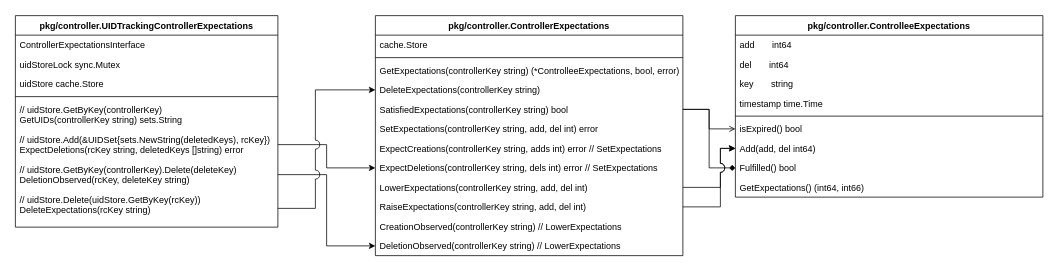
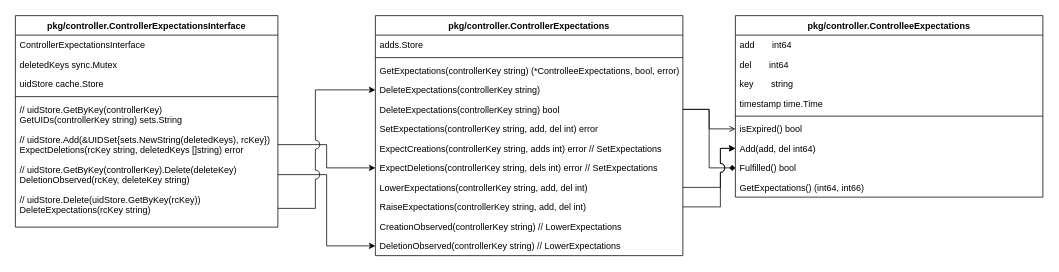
  <mxCell id="0" />
  <mxCell id="1" parent="0" />
- <mxCell id="2" value="pkg/controller.UIDTrackingControllerExpectations" style="swimlane;fontStyle=1;align=center;verticalAlign=top;childLayout=stackLayout;horizontal=1;startSize=26;horizontalStack=0;resizeParent=1;resizeParentMax=0;resizeLast=0;collapsible=1;marginBottom=0;" vertex="1" parent="1"><mxGeometry x="20" y="20" width="350" height="282" as="geometry" /></mxCell>
+ <mxCell id="2" value="pkg/controller.ControllerExpectationsInterface" style="swimlane;fontStyle=1;align=center;verticalAlign=top;childLayout=stackLayout;horizontal=1;startSize=26;horizontalStack=0;resizeParent=1;resizeParentMax=0;resizeLast=0;collapsible=1;marginBottom=0;" vertex="1" parent="1"><mxGeometry x="20" y="20" width="350" height="282" as="geometry" /></mxCell>
  <mxCell id="3" value="ControllerExpectationsInterface" style="text;strokeColor=none;fillColor=none;align=left;verticalAlign=top;spacingLeft=4;spacingRight=4;overflow=hidden;rotatable=0;points=[[0,0.5],[1,0.5]];portConstraint=eastwest;" vertex="1" parent="2"><mxGeometry y="26" width="350" height="26" as="geometry" /></mxCell>
- <mxCell id="4" value="uidStoreLock sync.Mutex" style="text;strokeColor=none;fillColor=none;align=left;verticalAlign=top;spacingLeft=4;spacingRight=4;overflow=hidden;rotatable=0;points=[[0,0.5],[1,0.5]];portConstraint=eastwest;" vertex="1" parent="2"><mxGeometry y="52" width="350" height="26" as="geometry" /></mxCell>
+ <mxCell id="4" value="deletedKeys sync.Mutex" style="text;strokeColor=none;fillColor=none;align=left;verticalAlign=top;spacingLeft=4;spacingRight=4;overflow=hidden;rotatable=0;points=[[0,0.5],[1,0.5]];portConstraint=eastwest;" vertex="1" parent="2"><mxGeometry y="52" width="350" height="26" as="geometry" /></mxCell>
  <mxCell id="5" value="uidStore cache.Store" style="text;strokeColor=none;fillColor=none;align=left;verticalAlign=top;spacingLeft=4;spacingRight=4;overflow=hidden;rotatable=0;points=[[0,0.5],[1,0.5]];portConstraint=eastwest;" vertex="1" parent="2"><mxGeometry y="78" width="350" height="26" as="geometry" /></mxCell>
  <mxCell id="6" value="" style="line;strokeWidth=1;fillColor=none;align=left;verticalAlign=middle;spacingTop=-1;spacingLeft=3;spacingRight=3;rotatable=0;labelPosition=right;points=[];portConstraint=eastwest;" vertex="1" parent="2"><mxGeometry y="104" width="350" height="8" as="geometry" /></mxCell>
  <mxCell id="7" value="// uidStore.GetByKey(controllerKey)&#10;GetUIDs(controllerKey string) sets.String" style="text;strokeColor=none;fillColor=none;align=left;verticalAlign=top;spacingLeft=4;spacingRight=4;overflow=hidden;rotatable=0;points=[[0,0.5],[1,0.5]];portConstraint=eastwest;" vertex="1" parent="2"><mxGeometry y="112" width="350" height="40" as="geometry" /></mxCell>
  <mxCell id="8" value="// uidStore.Add(&amp;UIDSet{sets.NewString(deletedKeys), rcKey})&#10;ExpectDeletions(rcKey string, deletedKeys []string) error" style="text;strokeColor=none;fillColor=none;align=left;verticalAlign=top;spacingLeft=4;spacingRight=4;overflow=hidden;rotatable=0;points=[[0,0.5],[1,0.5]];portConstraint=eastwest;" vertex="1" parent="2"><mxGeometry y="152" width="350" height="40" as="geometry" /></mxCell>
  <mxCell id="9" value="// uidStore.GetByKey(controllerKey).Delete(deleteKey)&#10;DeletionObserved(rcKey, deleteKey string)" style="text;strokeColor=none;fillColor=none;align=left;verticalAlign=top;spacingLeft=4;spacingRight=4;overflow=hidden;rotatable=0;points=[[0,0.5],[1,0.5]];portConstraint=eastwest;" vertex="1" parent="2"><mxGeometry y="192" width="350" height="40" as="geometry" /></mxCell>
  <mxCell id="10" value="// uidStore.Delete(uidStore.GetByKey(rcKey))&#10;DeleteExpectations(rcKey string)" style="text;strokeColor=none;fillColor=none;align=left;verticalAlign=top;spacingLeft=4;spacingRight=4;overflow=hidden;rotatable=0;points=[[0,0.5],[1,0.5]];portConstraint=eastwest;" vertex="1" parent="2"><mxGeometry y="232" width="350" height="50" as="geometry" /></mxCell>
  <mxCell id="11" value="pkg/controller.ControllerExpectations" style="swimlane;fontStyle=1;align=center;verticalAlign=top;childLayout=stackLayout;horizontal=1;startSize=26;horizontalStack=0;resizeParent=1;resizeParentMax=0;resizeLast=0;collapsible=1;marginBottom=0;" vertex="1" parent="1"><mxGeometry x="500" y="20" width="410" height="320" as="geometry" /></mxCell>
- <mxCell id="12" value="cache.Store" style="text;strokeColor=none;fillColor=none;align=left;verticalAlign=top;spacingLeft=4;spacingRight=4;overflow=hidden;rotatable=0;points=[[0,0.5],[1,0.5]];portConstraint=eastwest;" vertex="1" parent="11"><mxGeometry y="26" width="410" height="26" as="geometry" /></mxCell>
+ <mxCell id="12" value="adds.Store" style="text;strokeColor=none;fillColor=none;align=left;verticalAlign=top;spacingLeft=4;spacingRight=4;overflow=hidden;rotatable=0;points=[[0,0.5],[1,0.5]];portConstraint=eastwest;" vertex="1" parent="11"><mxGeometry y="26" width="410" height="26" as="geometry" /></mxCell>
  <mxCell id="13" value="" style="line;strokeWidth=1;fillColor=none;align=left;verticalAlign=middle;spacingTop=-1;spacingLeft=3;spacingRight=3;rotatable=0;labelPosition=right;points=[];portConstraint=eastwest;" vertex="1" parent="11"><mxGeometry y="52" width="410" height="8" as="geometry" /></mxCell>
  <mxCell id="14" value="GetExpectations(controllerKey string) (*ControlleeExpectations, bool, error)" style="text;strokeColor=none;fillColor=none;align=left;verticalAlign=top;spacingLeft=4;spacingRight=4;overflow=hidden;rotatable=0;points=[[0,0.5],[1,0.5]];portConstraint=eastwest;" vertex="1" parent="11"><mxGeometry y="60" width="410" height="26" as="geometry" /></mxCell>
  <mxCell id="15" value="DeleteExpectations(controllerKey string)" style="text;strokeColor=none;fillColor=none;align=left;verticalAlign=top;spacingLeft=4;spacingRight=4;overflow=hidden;rotatable=0;points=[[0,0.5],[1,0.5]];portConstraint=eastwest;" vertex="1" parent="11"><mxGeometry y="86" width="410" height="26" as="geometry" /></mxCell>
- <mxCell id="16" value="SatisfiedExpectations(controllerKey string) bool" style="text;strokeColor=none;fillColor=none;align=left;verticalAlign=top;spacingLeft=4;spacingRight=4;overflow=hidden;rotatable=0;points=[[0,0.5],[1,0.5]];portConstraint=eastwest;" vertex="1" parent="11"><mxGeometry y="112" width="410" height="26" as="geometry" /></mxCell>
+ <mxCell id="16" value="DeleteExpectations(controllerKey string) bool" style="text;strokeColor=none;fillColor=none;align=left;verticalAlign=top;spacingLeft=4;spacingRight=4;overflow=hidden;rotatable=0;points=[[0,0.5],[1,0.5]];portConstraint=eastwest;" vertex="1" parent="11"><mxGeometry y="112" width="410" height="26" as="geometry" /></mxCell>
  <mxCell id="17" value="SetExpectations(controllerKey string, add, del int) error" style="text;strokeColor=none;fillColor=none;align=left;verticalAlign=top;spacingLeft=4;spacingRight=4;overflow=hidden;rotatable=0;points=[[0,0.5],[1,0.5]];portConstraint=eastwest;" vertex="1" parent="11"><mxGeometry y="138" width="410" height="26" as="geometry" /></mxCell>
  <mxCell id="18" value="ExpectCreations(controllerKey string, adds int) error // SetExpectations" style="text;strokeColor=none;fillColor=none;align=left;verticalAlign=top;spacingLeft=4;spacingRight=4;overflow=hidden;rotatable=0;points=[[0,0.5],[1,0.5]];portConstraint=eastwest;" vertex="1" parent="11"><mxGeometry y="164" width="410" height="26" as="geometry" /></mxCell>
  <mxCell id="19" value="ExpectDeletions(controllerKey string, dels int) error // SetExpectations" style="text;strokeColor=none;fillColor=none;align=left;verticalAlign=top;spacingLeft=4;spacingRight=4;overflow=hidden;rotatable=0;points=[[0,0.5],[1,0.5]];portConstraint=eastwest;" vertex="1" parent="11"><mxGeometry y="190" width="410" height="26" as="geometry" /></mxCell>
  <mxCell id="20" value="LowerExpectations(controllerKey string, add, del int)" style="text;strokeColor=none;fillColor=none;align=left;verticalAlign=top;spacingLeft=4;spacingRight=4;overflow=hidden;rotatable=0;points=[[0,0.5],[1,0.5]];portConstraint=eastwest;" vertex="1" parent="11"><mxGeometry y="216" width="410" height="26" as="geometry" /></mxCell>
  <mxCell id="21" value="RaiseExpectations(controllerKey string, add, del int)" style="text;strokeColor=none;fillColor=none;align=left;verticalAlign=top;spacingLeft=4;spacingRight=4;overflow=hidden;rotatable=0;points=[[0,0.5],[1,0.5]];portConstraint=eastwest;" vertex="1" parent="11"><mxGeometry y="242" width="410" height="26" as="geometry" /></mxCell>
  <mxCell id="22" value="CreationObserved(controllerKey string) // LowerExpectations" style="text;strokeColor=none;fillColor=none;align=left;verticalAlign=top;spacingLeft=4;spacingRight=4;overflow=hidden;rotatable=0;points=[[0,0.5],[1,0.5]];portConstraint=eastwest;" vertex="1" parent="11"><mxGeometry y="268" width="410" height="26" as="geometry" /></mxCell>
  <mxCell id="23" value="DeletionObserved(controllerKey string) // LowerExpectations" style="text;strokeColor=none;fillColor=none;align=left;verticalAlign=top;spacingLeft=4;spacingRight=4;overflow=hidden;rotatable=0;points=[[0,0.5],[1,0.5]];portConstraint=eastwest;" vertex="1" parent="11"><mxGeometry y="294" width="410" height="26" as="geometry" /></mxCell>
  <mxCell id="24" value="pkg/controller.ControlleeExpectations" style="swimlane;fontStyle=1;align=center;verticalAlign=top;childLayout=stackLayout;horizontal=1;startSize=26;horizontalStack=0;resizeParent=1;resizeParentMax=0;resizeLast=0;collapsible=1;marginBottom=0;" vertex="1" parent="1"><mxGeometry x="980" y="20" width="410" height="242" as="geometry" /></mxCell>
  <mxCell id="25" value="add       int64" style="text;strokeColor=none;fillColor=none;align=left;verticalAlign=top;spacingLeft=4;spacingRight=4;overflow=hidden;rotatable=0;points=[[0,0.5],[1,0.5]];portConstraint=eastwest;" vertex="1" parent="24"><mxGeometry y="26" width="410" height="26" as="geometry" /></mxCell>
  <mxCell id="26" value="del       int64" style="text;strokeColor=none;fillColor=none;align=left;verticalAlign=top;spacingLeft=4;spacingRight=4;overflow=hidden;rotatable=0;points=[[0,0.5],[1,0.5]];portConstraint=eastwest;" vertex="1" parent="24"><mxGeometry y="52" width="410" height="26" as="geometry" /></mxCell>
  <mxCell id="27" value="key       string" style="text;strokeColor=none;fillColor=none;align=left;verticalAlign=top;spacingLeft=4;spacingRight=4;overflow=hidden;rotatable=0;points=[[0,0.5],[1,0.5]];portConstraint=eastwest;" vertex="1" parent="24"><mxGeometry y="78" width="410" height="26" as="geometry" /></mxCell>
  <mxCell id="28" value="timestamp time.Time" style="text;strokeColor=none;fillColor=none;align=left;verticalAlign=top;spacingLeft=4;spacingRight=4;overflow=hidden;rotatable=0;points=[[0,0.5],[1,0.5]];portConstraint=eastwest;" vertex="1" parent="24"><mxGeometry y="104" width="410" height="26" as="geometry" /></mxCell>
  <mxCell id="29" value="" style="line;strokeWidth=1;fillColor=none;align=left;verticalAlign=middle;spacingTop=-1;spacingLeft=3;spacingRight=3;rotatable=0;labelPosition=right;points=[];portConstraint=eastwest;" vertex="1" parent="24"><mxGeometry y="130" width="410" height="8" as="geometry" /></mxCell>
  <mxCell id="30" value="isExpired() bool" style="text;strokeColor=none;fillColor=none;align=left;verticalAlign=top;spacingLeft=4;spacingRight=4;overflow=hidden;rotatable=0;points=[[0,0.5],[1,0.5]];portConstraint=eastwest;" vertex="1" parent="24"><mxGeometry y="138" width="410" height="26" as="geometry" /></mxCell>
  <mxCell id="31" value="Add(add, del int64)" style="text;strokeColor=none;fillColor=none;align=left;verticalAlign=top;spacingLeft=4;spacingRight=4;overflow=hidden;rotatable=0;points=[[0,0.5],[1,0.5]];portConstraint=eastwest;" vertex="1" parent="24"><mxGeometry y="164" width="410" height="26" as="geometry" /></mxCell>
  <mxCell id="32" value="Fulfilled() bool" style="text;strokeColor=none;fillColor=none;align=left;verticalAlign=top;spacingLeft=4;spacingRight=4;overflow=hidden;rotatable=0;points=[[0,0.5],[1,0.5]];portConstraint=eastwest;" vertex="1" parent="24"><mxGeometry y="190" width="410" height="26" as="geometry" /></mxCell>
  <mxCell id="33" value="GetExpectations() (int64, int66)" style="text;strokeColor=none;fillColor=none;align=left;verticalAlign=top;spacingLeft=4;spacingRight=4;overflow=hidden;rotatable=0;points=[[0,0.5],[1,0.5]];portConstraint=eastwest;" vertex="1" parent="24"><mxGeometry y="216" width="410" height="26" as="geometry" /></mxCell>
  <mxCell id="34" style="edgeStyle=orthogonalEdgeStyle;rounded=0;orthogonalLoop=1;jettySize=auto;html=1;entryX=0;entryY=0.5;entryDx=0;entryDy=0;" edge="1" parent="1" source="8" target="19"><mxGeometry relative="1" as="geometry" /></mxCell>
  <mxCell id="35" style="edgeStyle=orthogonalEdgeStyle;rounded=0;orthogonalLoop=1;jettySize=auto;html=1;entryX=0;entryY=0.5;entryDx=0;entryDy=0;" edge="1" parent="1" source="9" target="23"><mxGeometry relative="1" as="geometry" /></mxCell>
  <mxCell id="36" style="edgeStyle=orthogonalEdgeStyle;rounded=0;orthogonalLoop=1;jettySize=auto;html=1;jumpStyle=arc;jumpSize=12;" edge="1" parent="1" source="10" target="15"><mxGeometry relative="1" as="geometry"><Array as="points"><mxPoint x="420" y="277" /><mxPoint x="420" y="119" /></Array></mxGeometry></mxCell>
  <mxCell id="37" style="edgeStyle=orthogonalEdgeStyle;rounded=0;jumpStyle=arc;jumpSize=12;orthogonalLoop=1;jettySize=auto;html=1;entryX=0;entryY=0.5;entryDx=0;entryDy=0;endArrow=open;" edge="1" parent="1" source="16" target="30"><mxGeometry relative="1" as="geometry" /></mxCell>
  <mxCell id="38" style="edgeStyle=orthogonalEdgeStyle;rounded=0;jumpStyle=arc;jumpSize=12;orthogonalLoop=1;jettySize=auto;html=1;entryX=0;entryY=0.5;entryDx=0;entryDy=0;endArrow=diamond;" edge="1" parent="1" source="16" target="32"><mxGeometry relative="1" as="geometry" /></mxCell>
  <mxCell id="39" style="edgeStyle=orthogonalEdgeStyle;rounded=0;jumpStyle=arc;jumpSize=12;orthogonalLoop=1;jettySize=auto;html=1;entryX=0;entryY=0.5;entryDx=0;entryDy=0;" edge="1" parent="1" source="20" target="31"><mxGeometry relative="1" as="geometry"><Array as="points"><mxPoint x="960" y="249" /><mxPoint x="960" y="197" /></Array></mxGeometry></mxCell>
  <mxCell id="40" style="edgeStyle=orthogonalEdgeStyle;rounded=0;jumpStyle=arc;jumpSize=12;orthogonalLoop=1;jettySize=auto;html=1;entryX=0;entryY=0.5;entryDx=0;entryDy=0;" edge="1" parent="1" source="21" target="31"><mxGeometry relative="1" as="geometry"><Array as="points"><mxPoint x="960" y="275" /><mxPoint x="960" y="197" /></Array></mxGeometry></mxCell>
